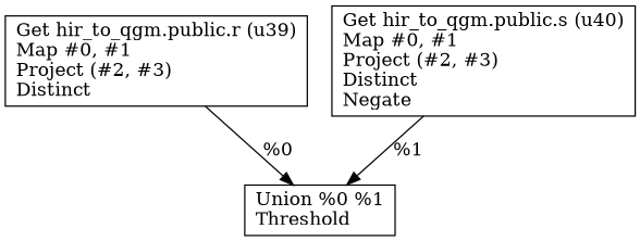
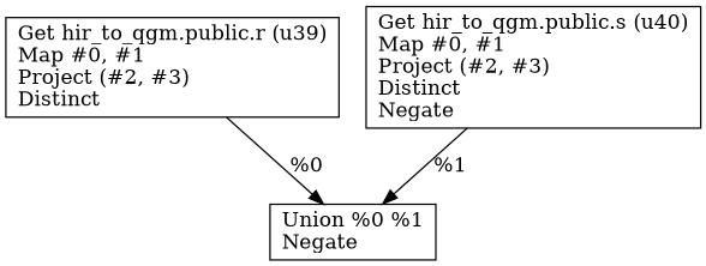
  digraph {
    node [shape=record]
    n1 [label="Get hir_to_qgm.public.r (u39)\lMap #0, #1\lProject (#2, #3)\lDistinct\l"]
-   n2 [label="Union %0 %1\lThreshold\l"]
+   n2 [label="Union %0 %1\lNegate\l"]
    n3 [label="Get hir_to_qgm.public.s (u40)\lMap #0, #1\lProject (#2, #3)\lDistinct\lNegate\l"]
    n1 -> n2 [label="%0\l"]
    n3 -> n2 [label="%1\l"]
  }
